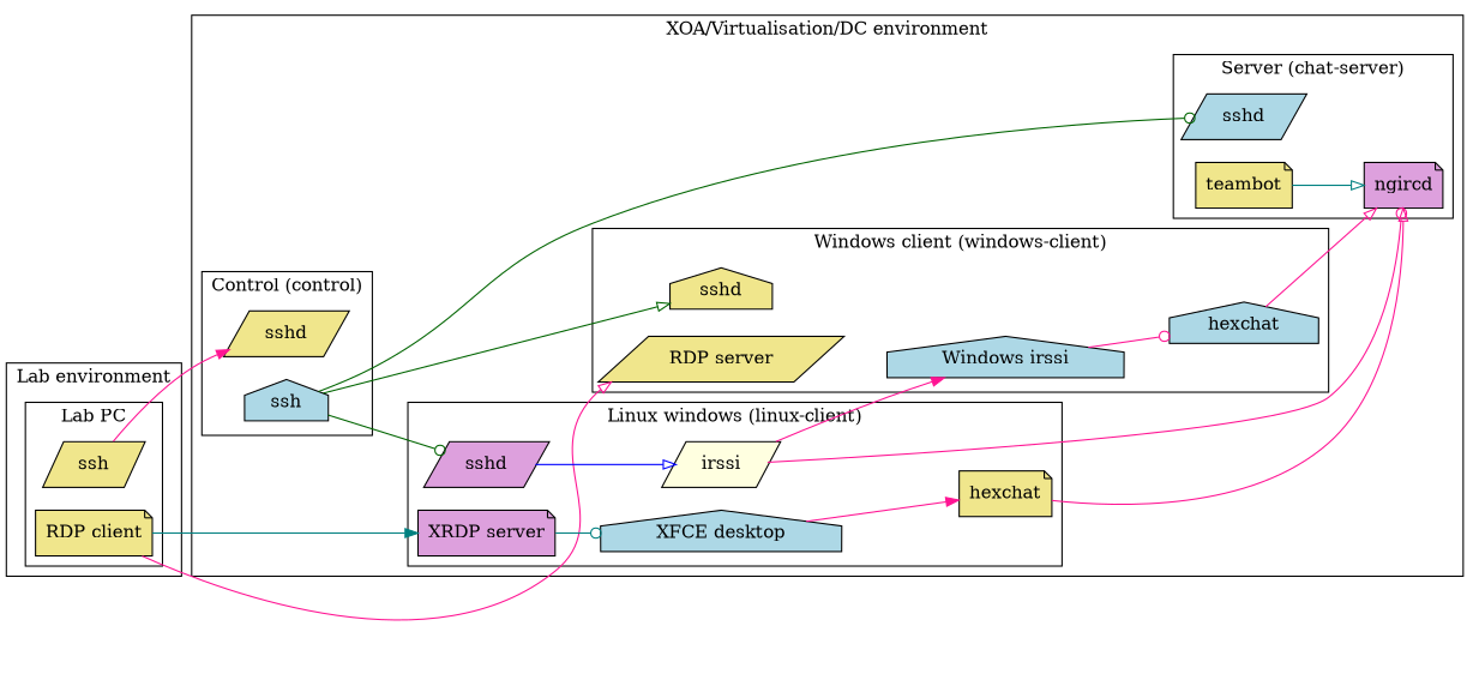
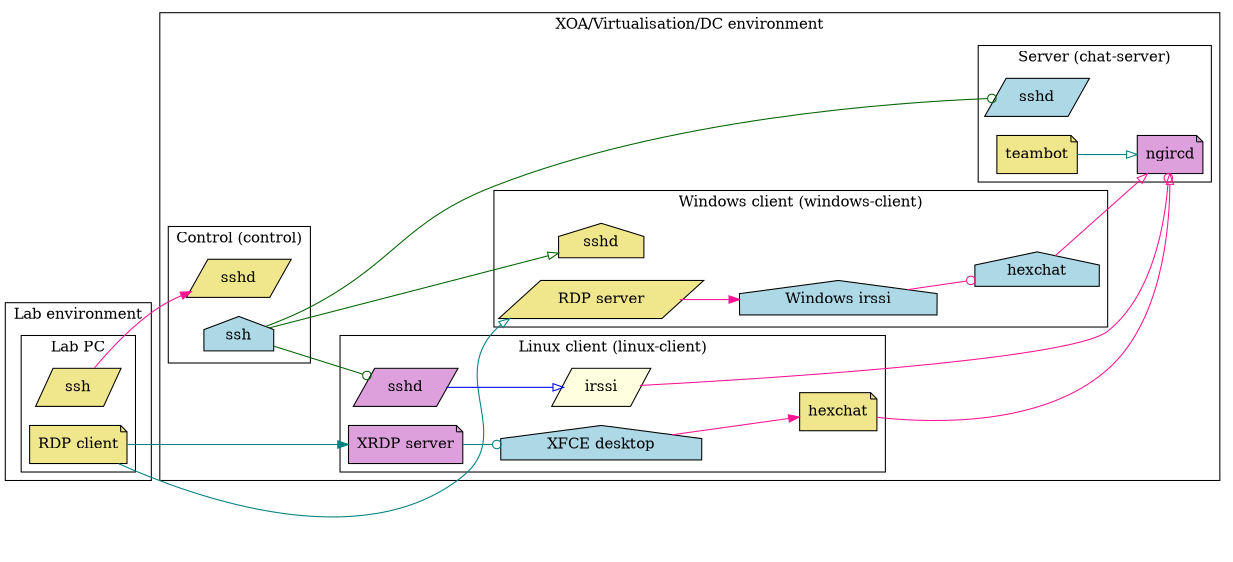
  digraph {
    rankdir=LR
    node [fillcolor=khaki shape=parallelogram style=filled]
    edge [arrowhead=onormal color=deeppink]
    n1 [label=ssh]
    n2 [label="RDP client" shape=note]
    n3 [label=sshd]
    n4 [fillcolor=lightblue label=ssh shape=house]
    n5 [fillcolor=plum label=ngircd shape=note]
    n6 [fillcolor=lightblue label=sshd]
    n7 [label=teambot shape=note]
    n8 [fillcolor=plum label="XRDP server" shape=note]
    n9 [fillcolor=lightblue label="XFCE desktop" shape=house]
    n10 [fillcolor=lightyellow label=irssi]
    n11 [label=hexchat shape=note]
    n12 [fillcolor=plum label=sshd]
    n13 [label="RDP server"]
    n14 [fillcolor=lightblue label=hexchat shape=house]
    n15 [label=sshd shape=house]
    n16 [fillcolor=lightblue label="Windows irssi" shape=house]
    subgraph cluster_1 {
      label="Lab environment"
      subgraph cluster_2 {
        label="Lab PC"
        n1
        n2
      }
    }
    subgraph cluster_3 {
      label="XOA/Virtualisation/DC environment"
      subgraph cluster_4 {
        label="Control (control)"
        n3
        n4
      }
      subgraph cluster_5 {
        label="Server (chat-server)"
        n5
        n6
        n7
      }
      subgraph cluster_6 {
-       label="Linux windows (linux-client)"
+       label="Linux client (linux-client)"
        n8
        n9
        n10
        n11
        n12
      }
      subgraph cluster_7 {
        label="Windows client (windows-client)"
        n13
        n14
        n15
        n16
      }
    }
    n1 -> n3 [arrowhead=normal]
    n2 -> n8 [arrowhead=normal color=teal]
-   n2 -> n13
+   n2 -> n13 [color=teal]
    n4 -> n6 [arrowhead=odot color=darkgreen]
    n4 -> n12 [arrowhead=odot color=darkgreen]
    n4 -> n15 [color=darkgreen]
    n7 -> n5 [color=teal]
    n8 -> n9 [arrowhead=odot color=teal]
    n9 -> n11 [arrowhead=normal]
    n10 -> n5 [arrowhead=odot]
    n11 -> n5
    n12 -> n10 [color=blue]
-   n10 -> n16 [arrowhead=normal]
+   n13 -> n16 [arrowhead=normal]
    n14 -> n5
    n16 -> n14 [arrowhead=odot]
  }
